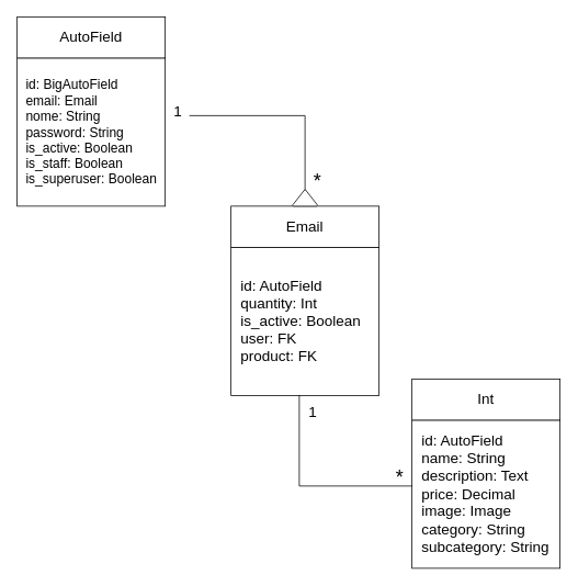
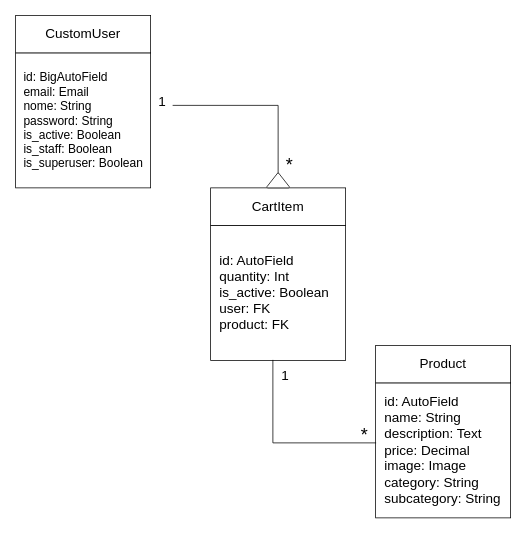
  <mxCell id="0" />
  <mxCell id="1" parent="0" />
  <mxCell id="2" value="" style="group" vertex="1" connectable="0" parent="1"><mxGeometry x="20" y="20" width="180" height="230" as="geometry" /></mxCell>
  <mxCell id="3" value="&lt;font style=&quot;font-size: 16px;&quot;&gt;&amp;nbsp; id: BigAutoField&lt;/font&gt;&lt;div&gt;&lt;font style=&quot;font-size: 16px;&quot;&gt;&amp;nbsp; email: Email&lt;/font&gt;&lt;/div&gt;&lt;div style=&quot;&quot;&gt;&lt;font style=&quot;font-size: 16px;&quot;&gt;&amp;nbsp; nome: String&lt;/font&gt;&lt;/div&gt;&lt;div style=&quot;&quot;&gt;&lt;font style=&quot;font-size: 16px;&quot;&gt;&amp;nbsp; password: String&lt;/font&gt;&lt;/div&gt;&lt;div style=&quot;&quot;&gt;&lt;font style=&quot;font-size: 16px;&quot;&gt;&lt;font style=&quot;&quot;&gt;&amp;nbsp; is_active:&amp;nbsp;&lt;/font&gt;&lt;span style=&quot;background-color: transparent; color: light-dark(rgb(0, 0, 0), rgb(255, 255, 255));&quot;&gt;Boolean&lt;/span&gt;&lt;/font&gt;&lt;/div&gt;&lt;div style=&quot;&quot;&gt;&lt;font style=&quot;font-size: 16px;&quot;&gt;&lt;font style=&quot;&quot;&gt;&amp;nbsp; is_staff:&amp;nbsp;&lt;/font&gt;&lt;span style=&quot;background-color: transparent; color: light-dark(rgb(0, 0, 0), rgb(255, 255, 255));&quot;&gt;Boolean&lt;/span&gt;&lt;/font&gt;&lt;/div&gt;&lt;div style=&quot;&quot;&gt;&lt;font style=&quot;font-size: 16px;&quot;&gt;&lt;font style=&quot;&quot;&gt;&amp;nbsp; is_superuser:&amp;nbsp;&lt;/font&gt;&lt;span style=&quot;background-color: transparent; color: light-dark(rgb(0, 0, 0), rgb(255, 255, 255));&quot;&gt;Boolean&lt;/span&gt;&lt;/font&gt;&lt;/div&gt;" style="whiteSpace=wrap;html=1;aspect=fixed;align=left;" vertex="1" parent="2"><mxGeometry y="50" width="180" height="180" as="geometry" /></mxCell>
- <mxCell id="4" value="&lt;font style=&quot;font-size: 18px;&quot;&gt;AutoField&lt;/font&gt;" style="rounded=0;whiteSpace=wrap;html=1;" vertex="1" parent="2"><mxGeometry width="180" height="50" as="geometry" /></mxCell>
+ <mxCell id="4" value="&lt;font style=&quot;font-size: 18px;&quot;&gt;CustomUser&lt;/font&gt;" style="rounded=0;whiteSpace=wrap;html=1;" vertex="1" parent="2"><mxGeometry width="180" height="50" as="geometry" /></mxCell>
  <mxCell id="5" value="" style="group" vertex="1" connectable="0" parent="1"><mxGeometry x="280" y="250" width="180" height="230" as="geometry" /></mxCell>
  <mxCell id="6" value="&lt;div&gt;&lt;font style=&quot;font-size: 18px;&quot;&gt;&amp;nbsp; id: AutoField&lt;/font&gt;&lt;/div&gt;&lt;div&gt;&lt;span style=&quot;background-color: transparent; color: light-dark(rgb(0, 0, 0), rgb(255, 255, 255));&quot;&gt;&lt;font style=&quot;font-size: 18px;&quot;&gt;&amp;nbsp; quantity: Int&lt;/font&gt;&lt;/span&gt;&lt;/div&gt;&lt;div&gt;&lt;font style=&quot;font-size: 18px;&quot;&gt;&amp;nbsp; is_active: Boolean&lt;/font&gt;&lt;/div&gt;&lt;div&gt;&lt;span style=&quot;background-color: transparent; color: light-dark(rgb(0, 0, 0), rgb(255, 255, 255));&quot;&gt;&lt;font style=&quot;font-size: 18px;&quot;&gt;&amp;nbsp; user: FK&lt;/font&gt;&lt;/span&gt;&lt;/div&gt;&lt;div&gt;&lt;span style=&quot;background-color: transparent; color: light-dark(rgb(0, 0, 0), rgb(255, 255, 255));&quot;&gt;&lt;font style=&quot;font-size: 18px;&quot;&gt;&amp;nbsp; product: FK&lt;/font&gt;&lt;/span&gt;&lt;/div&gt;" style="whiteSpace=wrap;html=1;aspect=fixed;align=left;" vertex="1" parent="5"><mxGeometry y="50" width="180" height="180" as="geometry" /></mxCell>
- <mxCell id="7" value="&lt;font style=&quot;font-size: 18px;&quot;&gt;Email&lt;/font&gt;" style="rounded=0;whiteSpace=wrap;html=1;" vertex="1" parent="5"><mxGeometry width="180" height="50" as="geometry" /></mxCell>
+ <mxCell id="7" value="&lt;font style=&quot;font-size: 18px;&quot;&gt;CartItem&lt;/font&gt;" style="rounded=0;whiteSpace=wrap;html=1;" vertex="1" parent="5"><mxGeometry width="180" height="50" as="geometry" /></mxCell>
  <mxCell id="8" value="" style="group" vertex="1" connectable="0" parent="1"><mxGeometry x="500" y="460" width="180" height="230" as="geometry" /></mxCell>
  <mxCell id="9" value="&lt;div&gt;&lt;font style=&quot;font-size: 18px;&quot;&gt;&amp;nbsp; id: AutoField&amp;nbsp;&lt;/font&gt;&lt;/div&gt;&lt;div&gt;&lt;span style=&quot;background-color: transparent; color: light-dark(rgb(0, 0, 0), rgb(255, 255, 255));&quot;&gt;&lt;font style=&quot;font-size: 18px;&quot;&gt;&amp;nbsp; name: String&lt;/font&gt;&lt;/span&gt;&lt;/div&gt;&lt;div&gt;&lt;font style=&quot;font-size: 18px;&quot;&gt;&amp;nbsp; description: Text&lt;/font&gt;&lt;/div&gt;&lt;div&gt;&lt;font style=&quot;font-size: 18px;&quot;&gt;&amp;nbsp; price: Decimal&lt;/font&gt;&lt;/div&gt;&lt;div&gt;&lt;font style=&quot;font-size: 18px;&quot;&gt;&amp;nbsp; image: Image&lt;/font&gt;&lt;/div&gt;&lt;div&gt;&lt;font style=&quot;font-size: 18px;&quot;&gt;&amp;nbsp; category: String&lt;/font&gt;&lt;/div&gt;&lt;div&gt;&lt;span style=&quot;background-color: transparent; color: light-dark(rgb(0, 0, 0), rgb(255, 255, 255));&quot;&gt;&lt;font style=&quot;font-size: 18px;&quot;&gt;&amp;nbsp; subcategory: String&lt;/font&gt;&lt;/span&gt;&lt;/div&gt;" style="whiteSpace=wrap;html=1;aspect=fixed;align=left;" vertex="1" parent="8"><mxGeometry y="50" width="180" height="180" as="geometry" /></mxCell>
- <mxCell id="10" value="&lt;font style=&quot;font-size: 18px;&quot;&gt;Int&lt;/font&gt;" style="rounded=0;whiteSpace=wrap;html=1;" vertex="1" parent="8"><mxGeometry width="180" height="50" as="geometry" /></mxCell>
+ <mxCell id="10" value="&lt;font style=&quot;font-size: 18px;&quot;&gt;Product&lt;/font&gt;" style="rounded=0;whiteSpace=wrap;html=1;" vertex="1" parent="8"><mxGeometry width="180" height="50" as="geometry" /></mxCell>
  <mxCell id="11" value="" style="strokeWidth=1;html=1;shape=mxgraph.flowchart.extract_or_measurement;whiteSpace=wrap;" vertex="1" parent="1"><mxGeometry x="355" y="230" width="30" height="20" as="geometry" /></mxCell>
  <mxCell id="12" value="" style="shape=partialRectangle;whiteSpace=wrap;html=1;top=0;left=0;fillColor=none;direction=north;" vertex="1" parent="1"><mxGeometry x="230" y="140" width="140" height="90" as="geometry" /></mxCell>
  <mxCell id="13" value="" style="shape=partialRectangle;whiteSpace=wrap;html=1;top=0;left=0;fillColor=none;direction=south;" vertex="1" parent="1"><mxGeometry x="363" y="480" width="137" height="110" as="geometry" /></mxCell>
  <mxCell id="14" style="edgeStyle=orthogonalEdgeStyle;rounded=0;orthogonalLoop=1;jettySize=auto;html=1;exitX=1;exitY=0.5;exitDx=0;exitDy=0;" edge="1" parent="1" source="13" target="13"><mxGeometry relative="1" as="geometry" /></mxCell>
  <mxCell id="15" value="&lt;font style=&quot;font-size: 24px;&quot;&gt;*&lt;/font&gt;" style="text;html=1;align=center;verticalAlign=middle;resizable=0;points=[];autosize=1;strokeColor=none;fillColor=none;" vertex="1" parent="1"><mxGeometry x="470" y="560" width="30" height="40" as="geometry" /></mxCell>
  <mxCell id="16" value="&lt;font style=&quot;font-size: 24px;&quot;&gt;*&lt;/font&gt;" style="text;html=1;align=center;verticalAlign=middle;resizable=0;points=[];autosize=1;strokeColor=none;fillColor=none;" vertex="1" parent="1"><mxGeometry x="370" y="200" width="30" height="40" as="geometry" /></mxCell>
  <mxCell id="17" value="&lt;font style=&quot;font-size: 18px;&quot;&gt;1&lt;/font&gt;" style="text;html=1;align=center;verticalAlign=middle;resizable=0;points=[];autosize=1;strokeColor=none;fillColor=none;" vertex="1" parent="1"><mxGeometry x="200" y="115" width="30" height="40" as="geometry" /></mxCell>
  <mxCell id="18" value="&lt;font style=&quot;font-size: 18px;&quot;&gt;1&lt;/font&gt;" style="text;html=1;align=center;verticalAlign=middle;resizable=0;points=[];autosize=1;strokeColor=none;fillColor=none;" vertex="1" parent="1"><mxGeometry x="364" y="480" width="30" height="40" as="geometry" /></mxCell>
